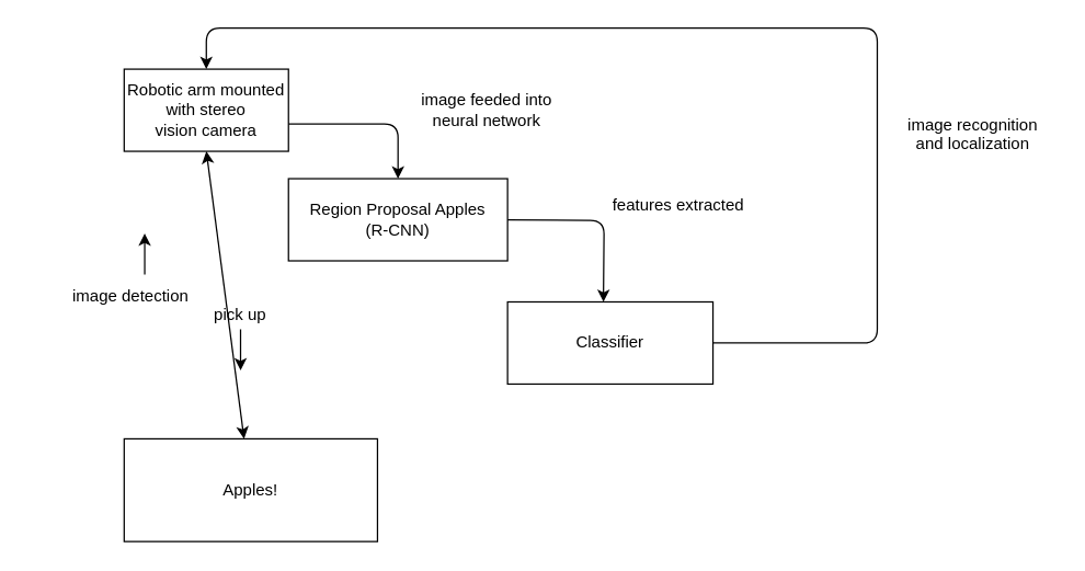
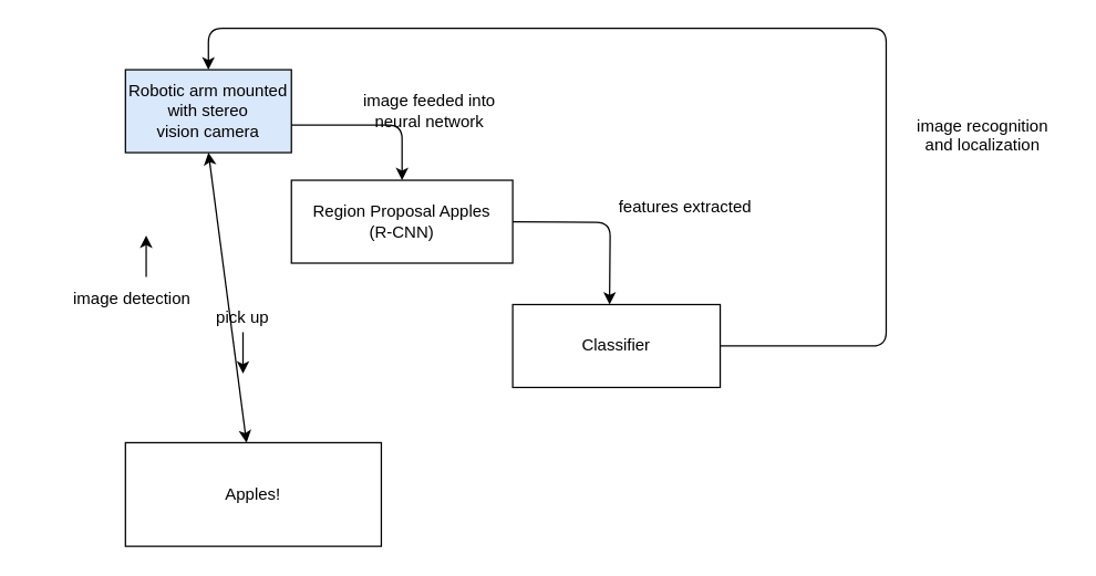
  <mxCell id="0" />
  <mxCell id="1" parent="0" />
- <mxCell id="2" value="&lt;div&gt;Robotic arm mounted with stereo&lt;/div&gt;&lt;div&gt; vision camera&lt;/div&gt;" style="rounded=0;whiteSpace=wrap;html=1;" vertex="1" parent="1"><mxGeometry x="90" y="50" width="120" height="60" as="geometry" /></mxCell>
+ <mxCell id="2" value="&lt;div&gt;Robotic arm mounted with stereo&lt;/div&gt;&lt;div&gt; vision camera&lt;/div&gt;" style="rounded=0;whiteSpace=wrap;html=1;fillColor=#dae8fc;" vertex="1" parent="1"><mxGeometry x="90" y="50" width="120" height="60" as="geometry" /></mxCell>
  <mxCell id="3" value="" style="endArrow=classic;html=1;edgeStyle=orthogonalEdgeStyle;entryX=0.5;entryY=0;entryDx=0;entryDy=0;" edge="1" parent="1" target="4"><mxGeometry width="50" height="50" relative="1" as="geometry"><mxPoint x="210" y="90" as="sourcePoint" /><mxPoint x="280" y="150" as="targetPoint" /><Array as="points"><mxPoint x="290" y="90" /></Array></mxGeometry></mxCell>
  <mxCell id="4" value="&lt;div&gt;Region Proposal Apples&lt;/div&gt;&lt;div&gt;(R-CNN)&lt;br&gt;&lt;/div&gt;" style="rounded=0;whiteSpace=wrap;html=1;" vertex="1" parent="1"><mxGeometry x="210" y="130" width="160" height="60" as="geometry" /></mxCell>
- <mxCell id="5" value="image feeded into neural network" style="text;html=1;strokeColor=none;fillColor=none;align=center;verticalAlign=middle;whiteSpace=wrap;rounded=0;" vertex="1" parent="1"><mxGeometry x="300" y="70" width="110" height="20" as="geometry" /></mxCell>
+ <mxCell id="5" value="image feeded into neural network" style="text;html=1;strokeColor=none;fillColor=none;align=center;verticalAlign=middle;whiteSpace=wrap;rounded=0;" vertex="1" parent="1"><mxGeometry x="255" y="70" width="110" height="20" as="geometry" /></mxCell>
  <mxCell id="6" value="&lt;div&gt;Classifier&lt;/div&gt;" style="rounded=0;whiteSpace=wrap;html=1;" vertex="1" parent="1"><mxGeometry x="370" y="220" width="150" height="60" as="geometry" /></mxCell>
  <mxCell id="7" value="" style="endArrow=classic;html=1;edgeStyle=orthogonalEdgeStyle;" edge="1" parent="1"><mxGeometry width="50" height="50" relative="1" as="geometry"><mxPoint x="370" y="160" as="sourcePoint" /><mxPoint x="440" y="220" as="targetPoint" /></mxGeometry></mxCell>
  <mxCell id="8" value="features extracted" style="text;html=1;strokeColor=none;fillColor=none;align=center;verticalAlign=middle;whiteSpace=wrap;rounded=0;" vertex="1" parent="1"><mxGeometry x="440" y="140" width="110" height="20" as="geometry" /></mxCell>
  <mxCell id="9" value="Apples!" style="rounded=0;whiteSpace=wrap;html=1;" vertex="1" parent="1"><mxGeometry x="90" y="320" width="185" height="75" as="geometry" /></mxCell>
  <mxCell id="10" value="" style="endArrow=classic;startArrow=classic;html=1;entryX=0.5;entryY=1;entryDx=0;entryDy=0;" edge="1" parent="1" source="9" target="2"><mxGeometry width="50" height="50" relative="1" as="geometry"><mxPoint x="90" y="450" as="sourcePoint" /><mxPoint x="140" y="400" as="targetPoint" /></mxGeometry></mxCell>
  <mxCell id="11" style="edgeStyle=orthogonalEdgeStyle;rounded=0;orthogonalLoop=1;jettySize=auto;html=1;" edge="1" parent="1"><mxGeometry relative="1" as="geometry"><mxPoint x="105" y="170" as="targetPoint" /><mxPoint x="105" y="200" as="sourcePoint" /></mxGeometry></mxCell>
  <mxCell id="12" value="&lt;div&gt;image detection&lt;/div&gt;&lt;div&gt;&lt;br&gt;&lt;/div&gt;&lt;div&gt;&lt;br&gt;&lt;/div&gt;" style="text;html=1;strokeColor=none;fillColor=none;align=center;verticalAlign=middle;whiteSpace=wrap;rounded=0;" vertex="1" parent="1"><mxGeometry x="20" y="220" width="150" height="20" as="geometry" /></mxCell>
  <mxCell id="13" value="pick up" style="text;html=1;strokeColor=none;fillColor=none;align=center;verticalAlign=middle;whiteSpace=wrap;rounded=0;" vertex="1" parent="1"><mxGeometry x="150" y="220" width="50" height="20" as="geometry" /></mxCell>
  <mxCell id="14" value="" style="endArrow=classic;html=1;exitX=0.5;exitY=1;exitDx=0;exitDy=0;" edge="1" parent="1" source="13"><mxGeometry width="50" height="50" relative="1" as="geometry"><mxPoint x="170" y="237.5" as="sourcePoint" /><mxPoint x="175" y="270" as="targetPoint" /></mxGeometry></mxCell>
  <mxCell id="15" value="" style="endArrow=classic;html=1;exitX=1;exitY=0.5;exitDx=0;exitDy=0;entryX=0.5;entryY=0;entryDx=0;entryDy=0;edgeStyle=orthogonalEdgeStyle;" edge="1" parent="1" source="6" target="2"><mxGeometry width="50" height="50" relative="1" as="geometry"><mxPoint x="20" y="450" as="sourcePoint" /><mxPoint x="70" y="400" as="targetPoint" /><Array as="points"><mxPoint x="640" y="250" /><mxPoint x="640" y="20" /><mxPoint x="150" y="20" /></Array></mxGeometry></mxCell>
  <mxCell id="16" value="&lt;div&gt;image recognition and localization&lt;/div&gt;&lt;div&gt;&lt;br&gt;&lt;/div&gt;" style="text;html=1;strokeColor=none;fillColor=none;align=center;verticalAlign=middle;whiteSpace=wrap;rounded=0;" vertex="1" parent="1"><mxGeometry x="650" y="70" width="120" height="70" as="geometry" /></mxCell>
